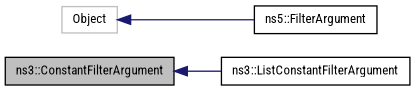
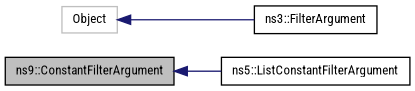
  digraph {
    fontname="Roboto Condensed"
    rankdir=LR
    node [color=black fillcolor=white fontname="Roboto Condensed" fontsize=10 shape=record style=filled]
    edge [color=midnightblue dir=back fontname="Roboto Condensed" fontsize=10 labelfontname=Helvetica labelfontsize=10 style=solid]
-   n1 [fillcolor=grey75 fontcolor=black height=0.2 label="ns3::ConstantFilterArgument" width=0.4]
-   n2 [height=0.2 label="ns3::ListConstantFilterArgument" width=0.4]
-   n3 [height=0.2 label="ns5::FilterArgument" width=0.4]
+   n1 [fillcolor=grey75 fontcolor=black height=0.2 label="ns9::ConstantFilterArgument" width=0.4]
+   n2 [height=0.2 label="ns5::ListConstantFilterArgument" width=0.4]
+   n3 [height=0.2 label="ns3::FilterArgument" width=0.4]
    n4 [color=grey75 height=0.2 label=Object width=0.4]
    n1 -> n2
    n4 -> n3
  }
